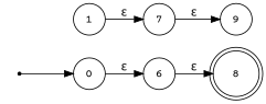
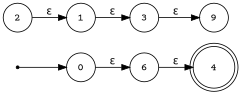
  digraph {
    fontname="Courier Prime"
    rankdir=LR
    node [fontname="Courier Prime" shape=circle]
    edge [fontname="Courier Prime"]
    0
    6
+   2
    1
-   8 [shape=doublecircle]
-   3 [label=7]
+   8 [shape=doublecircle label=4]
+   3
    n7 [label=9]
    start [shape=point]
    0 -> 6 [label="ε"]
    6 -> 8 [label="ε"]
+   2 -> 1 [label="ε"]
    1 -> 3 [label="ε"]
    3 -> n7 [label="ε"]
    start -> 0
  }
